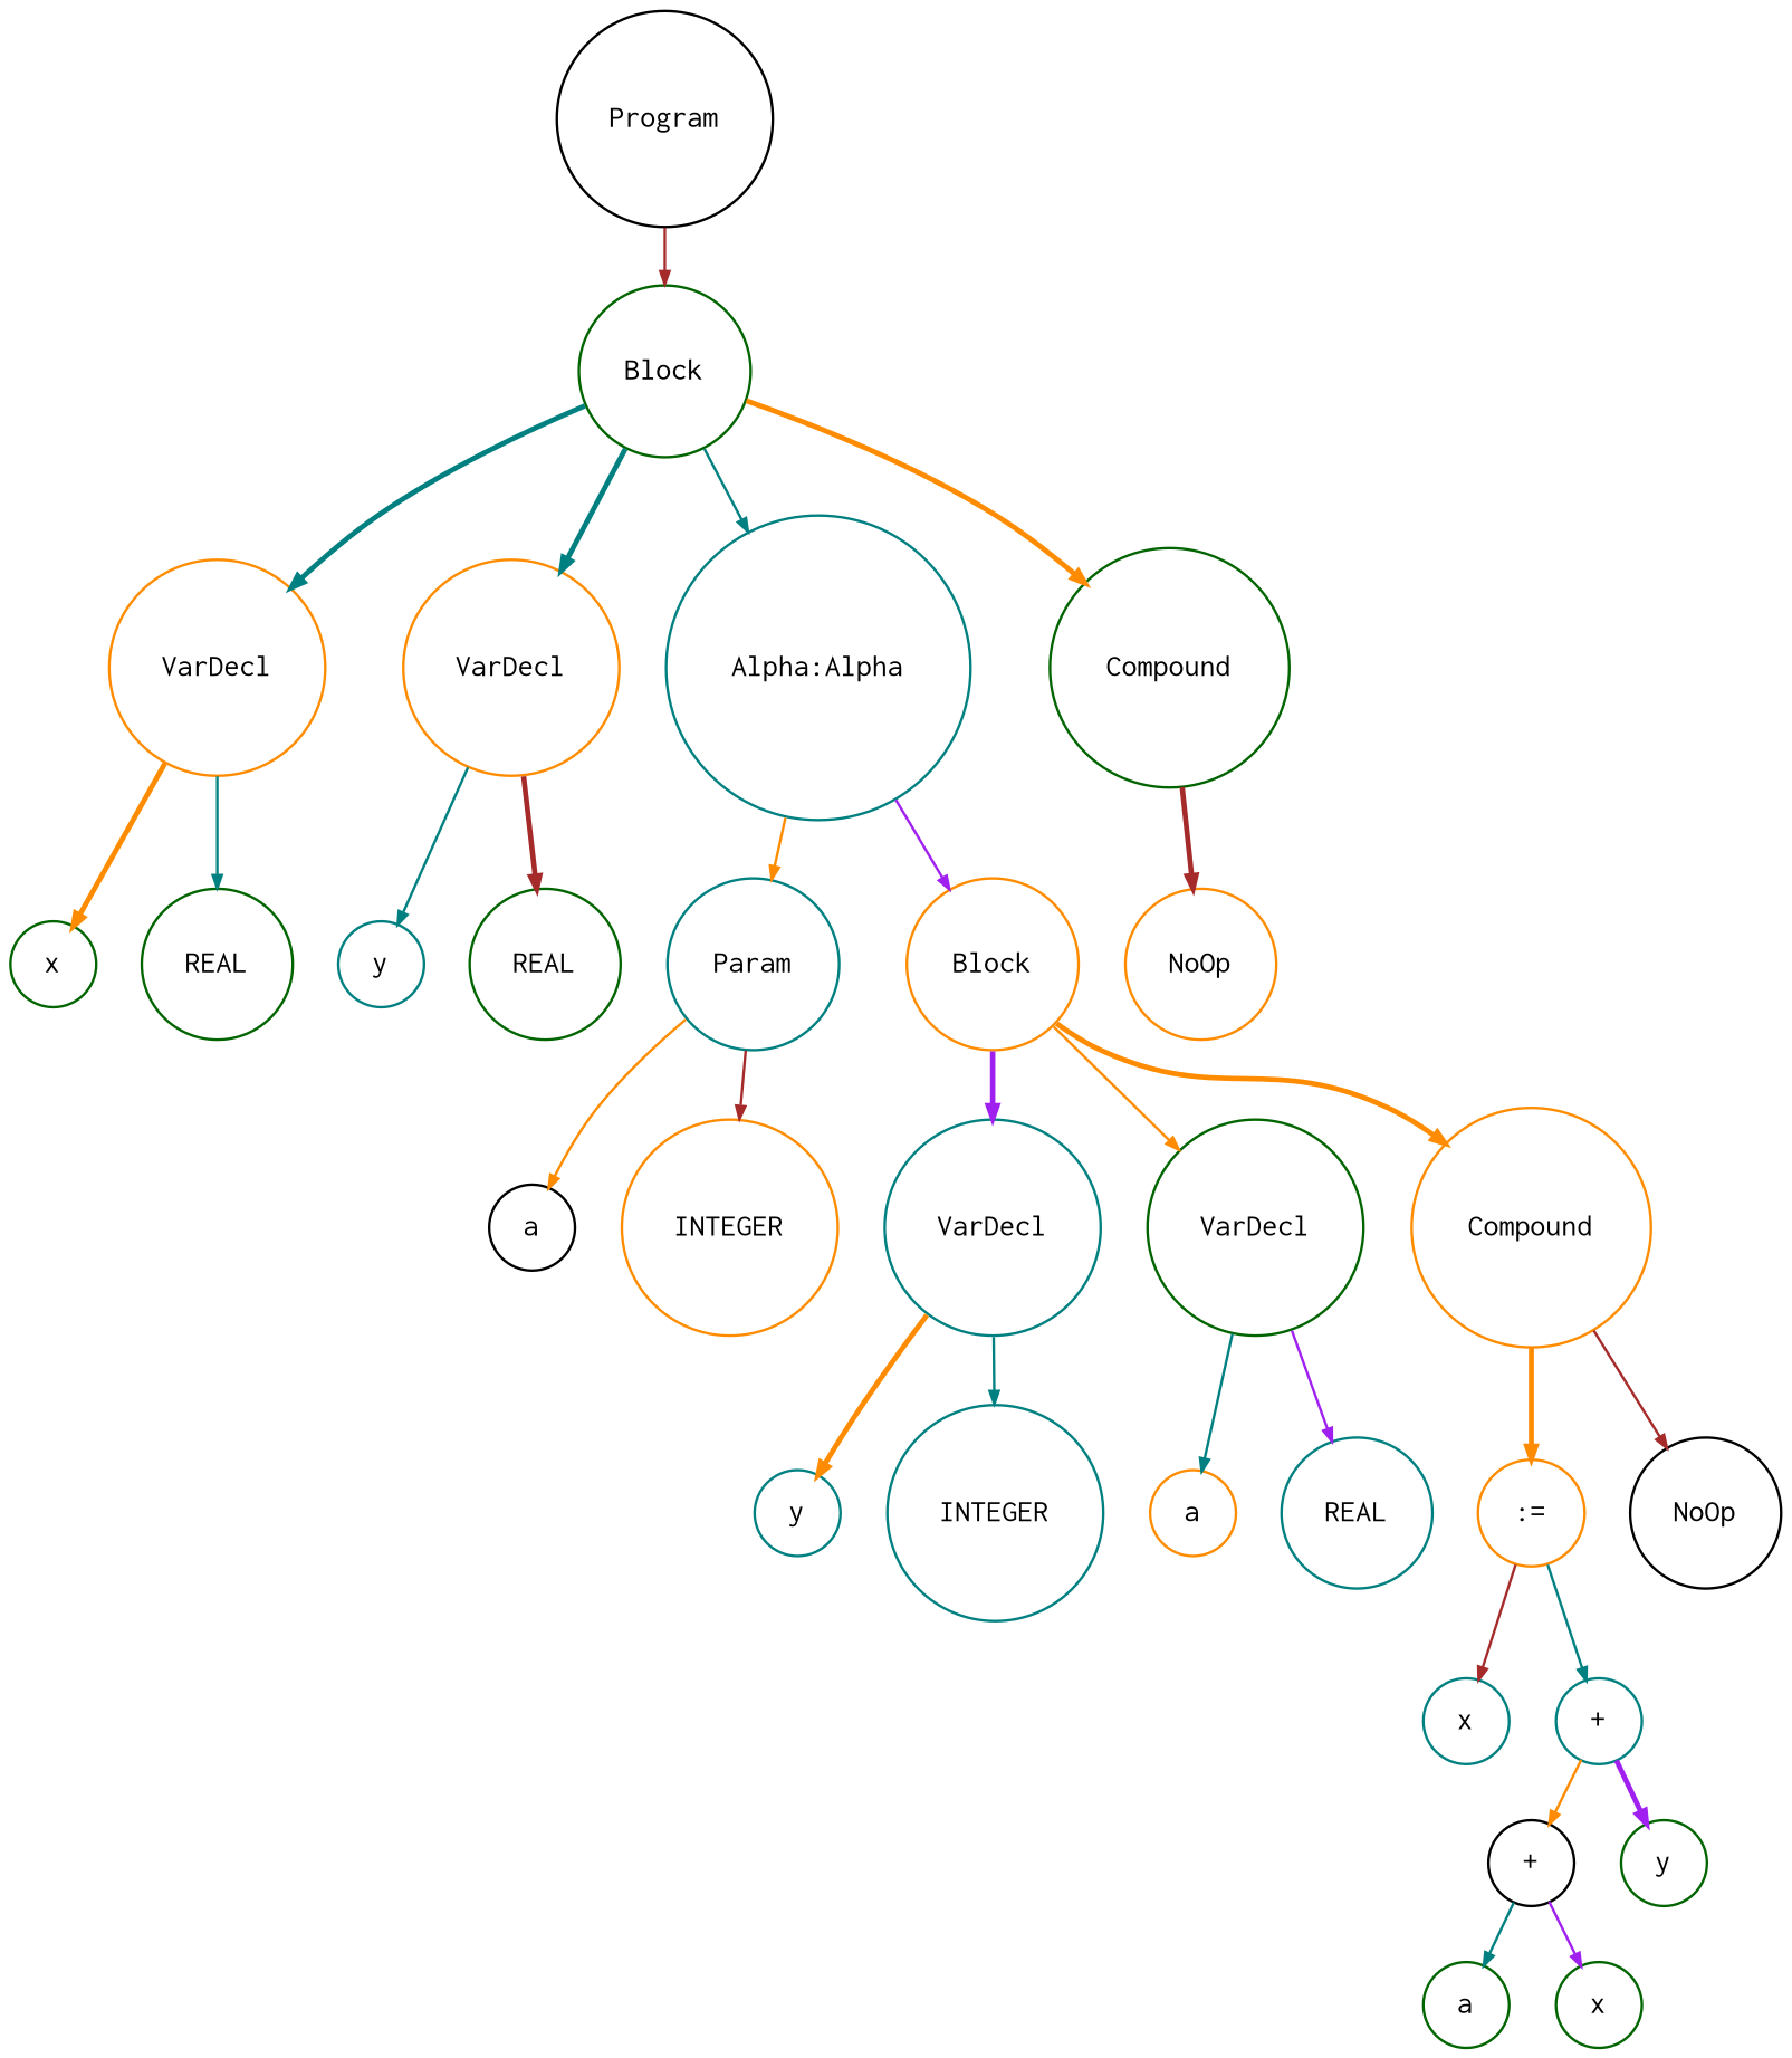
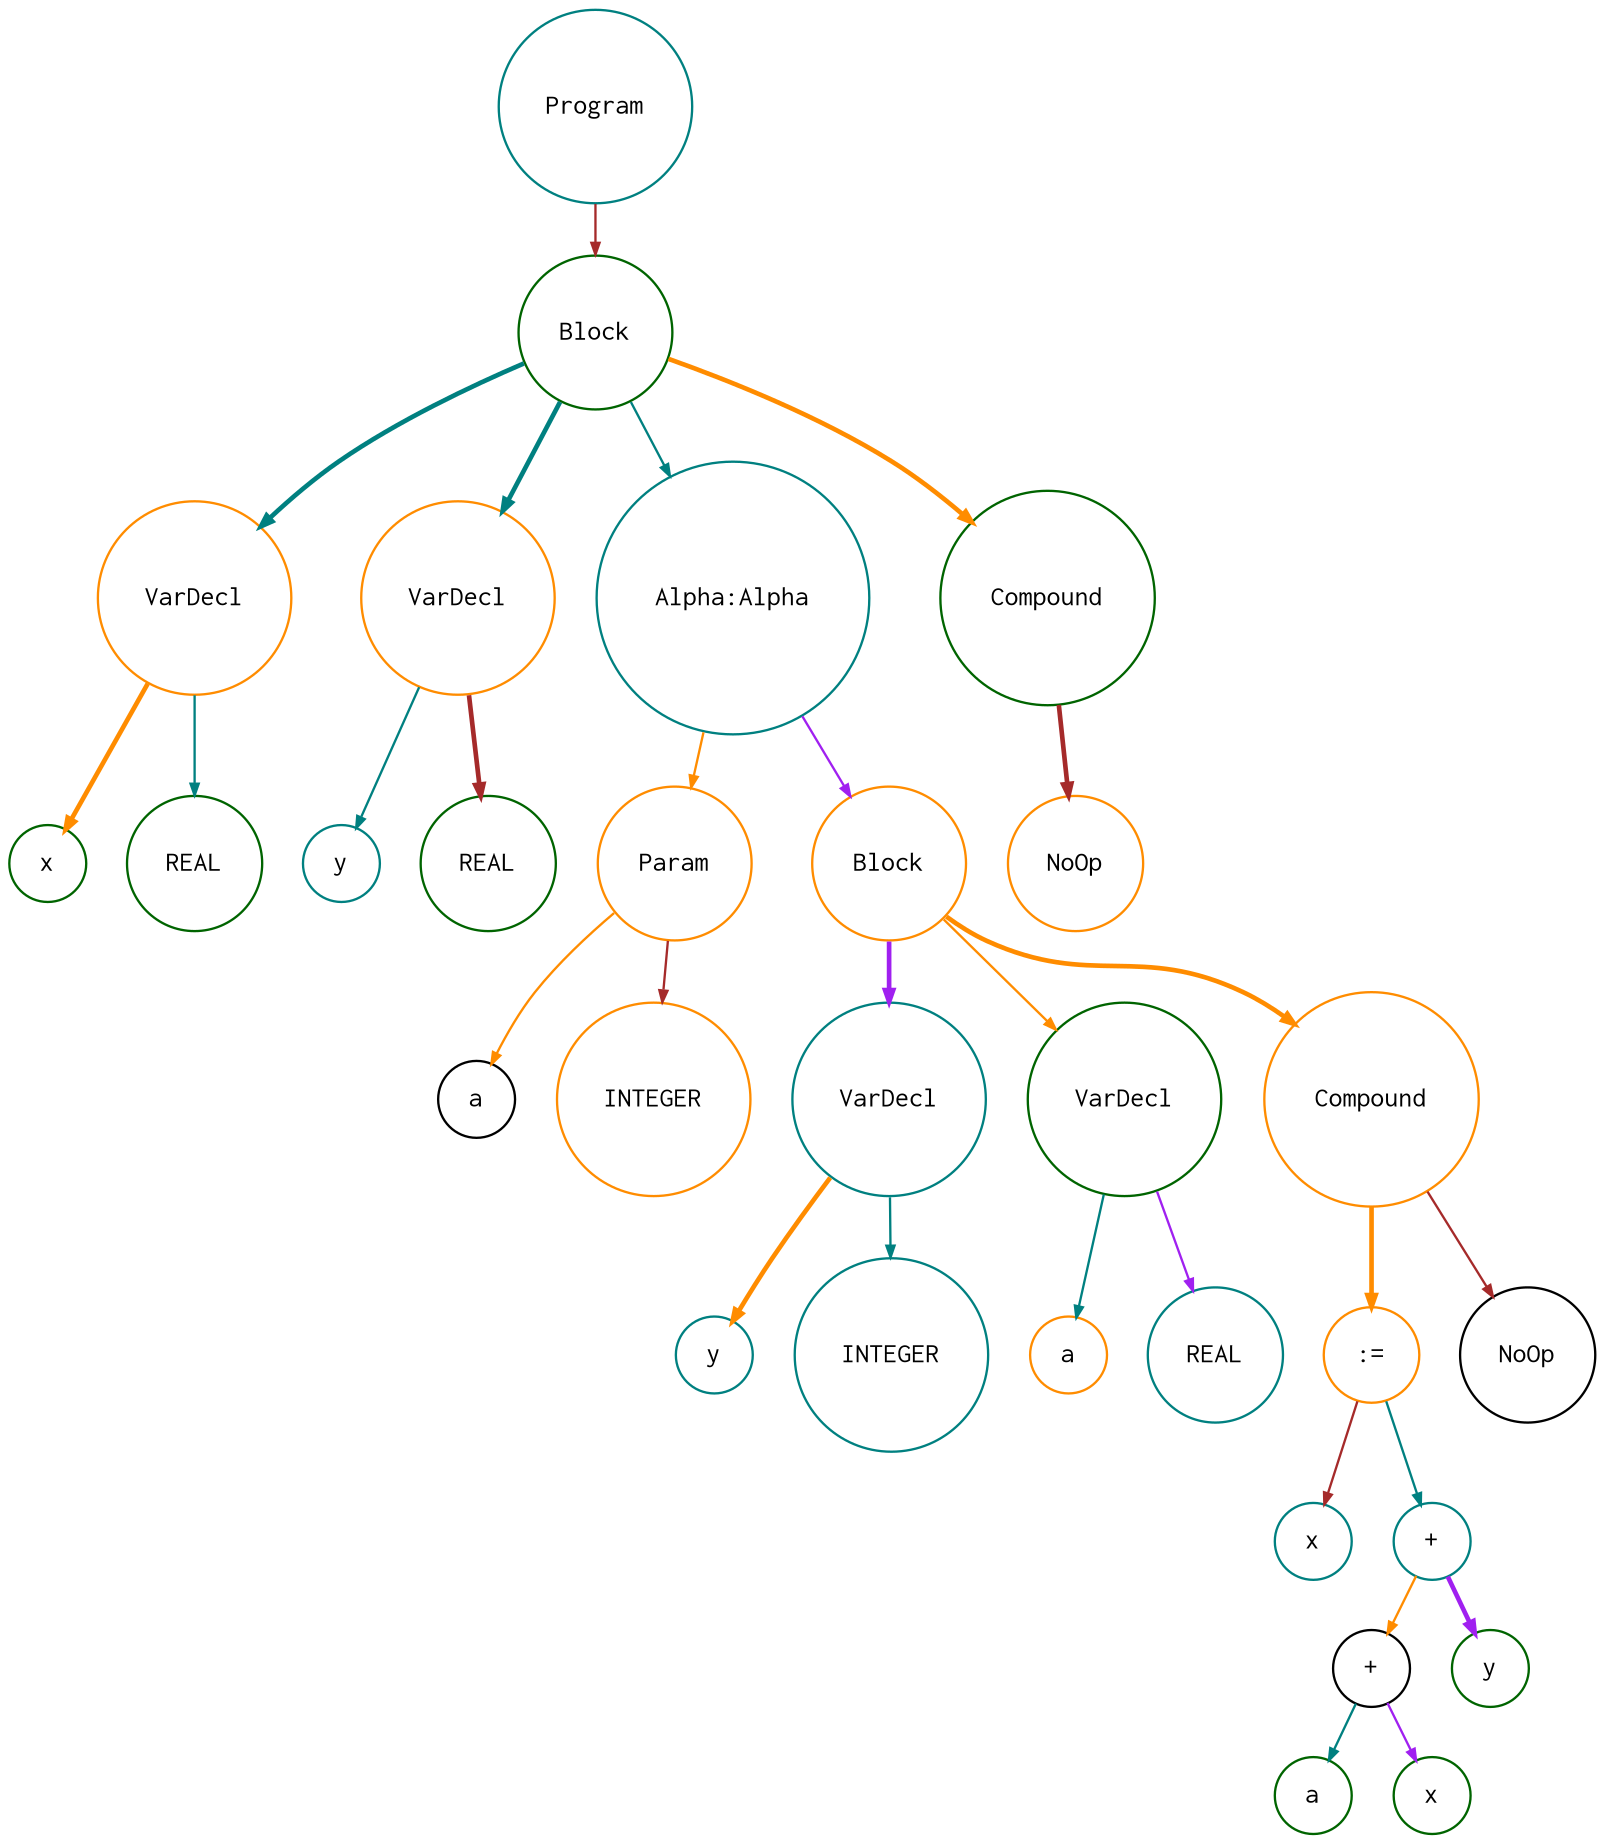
  digraph {
    ranksep=.3
    node [color=darkgreen fontname=Courier fontsize=12 shape=circle]
    edge [arrowsize=.5 color=teal style=solid]
-   n1 [color=black height=.1 label=Program]
+   n1 [color=teal height=.1 label=Program]
    n2 [height=.1 label=Block]
    n3 [color=darkorange height=.1 label=VarDecl]
    n4 [color=darkorange height=.1 label=VarDecl]
    n5 [color=teal height=.1 label="Alpha:Alpha"]
    n6 [height=.1 label=Compound]
    n7 [height=.1 label=x]
    n8 [height=.1 label=REAL]
    n9 [color=teal height=.1 label=y]
    n10 [height=.1 label=REAL]
-   n11 [color=teal height=.1 label=Param]
+   n11 [color=darkorange height=.1 label=Param]
    n12 [color=darkorange height=.1 label=Block]
    n13 [color=darkorange height=.1 label=NoOp]
    n14 [color=black height=.1 label=a]
    n15 [color=darkorange height=.1 label=INTEGER]
    n16 [color=teal height=.1 label=VarDecl]
    n17 [height=.1 label=VarDecl]
    n18 [color=darkorange height=.1 label=Compound]
    n19 [color=teal height=.1 label=y]
    n20 [color=teal height=.1 label=INTEGER]
    n21 [color=darkorange height=.1 label=a]
    n22 [color=teal height=.1 label=REAL]
    n23 [color=darkorange height=.1 label=":="]
    n24 [color=black height=.1 label=NoOp]
    n25 [color=teal height=.1 label=x]
    n26 [color=teal height=.1 label="+"]
    n27 [color=black height=.1 label="+"]
    n28 [height=.1 label=y]
    n29 [height=.1 label=a]
    n30 [height=.1 label=x]
    n1 -> n2 [color=brown]
    n2 -> n3 [style=bold]
    n2 -> n4 [style=bold]
    n2 -> n5
    n2 -> n6 [color=darkorange style=bold]
    n3 -> n7 [color=darkorange style=bold]
    n3 -> n8
    n4 -> n9
    n4 -> n10 [color=brown style=bold]
    n5 -> n11 [color=darkorange]
    n5 -> n12 [color=purple]
    n6 -> n13 [color=brown style=bold]
    n11 -> n14 [color=darkorange]
    n11 -> n15 [color=brown]
    n12 -> n16 [color=purple style=bold]
    n12 -> n17 [color=darkorange]
    n12 -> n18 [color=darkorange style=bold]
    n16 -> n19 [color=darkorange style=bold]
    n16 -> n20
    n17 -> n21
    n17 -> n22 [color=purple]
    n18 -> n23 [color=darkorange style=bold]
    n18 -> n24 [color=brown]
    n23 -> n25 [color=brown]
    n23 -> n26
    n26 -> n27 [color=darkorange]
    n26 -> n28 [color=purple style=bold]
    n27 -> n29
    n27 -> n30 [color=purple]
  }
